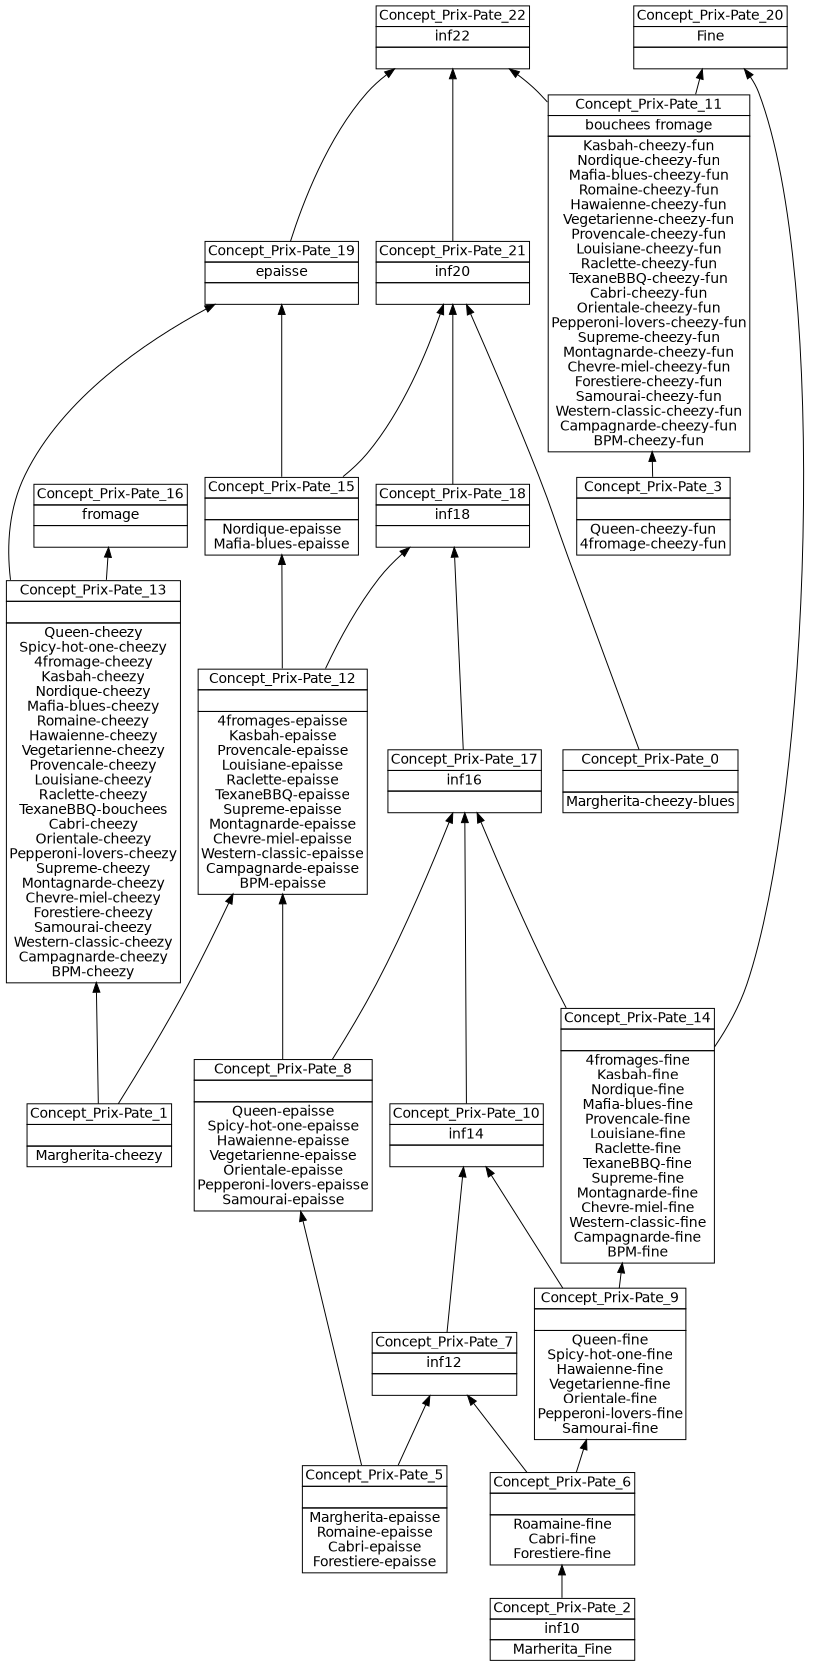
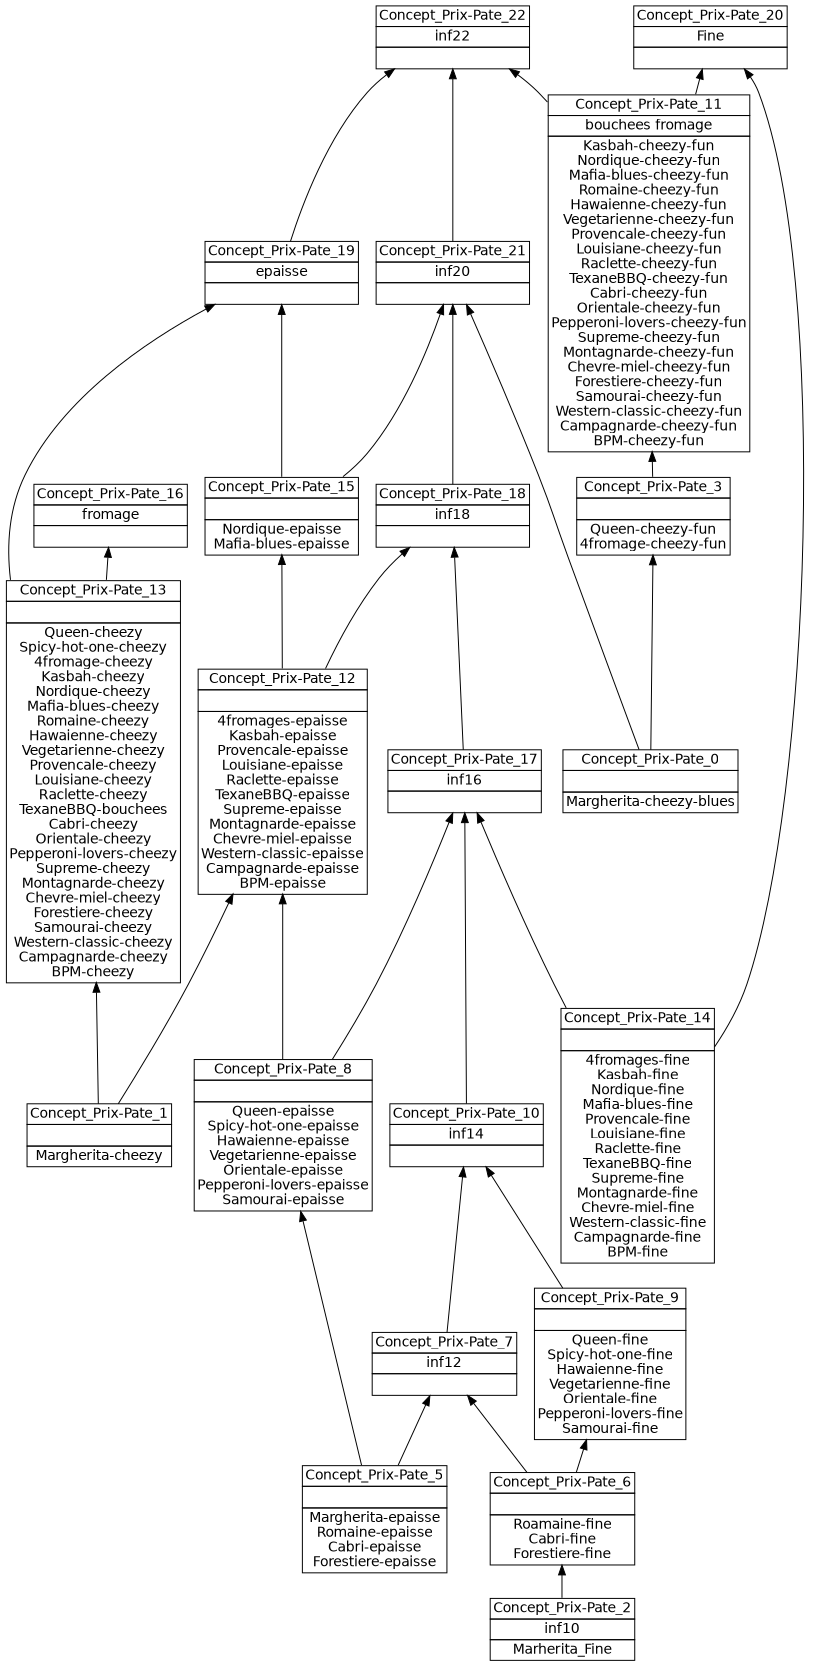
  digraph {
    nodesep=0.2
    rankdir=BT
    ranksep=0.3
    node [fontname="DejaVu Sans" margin="0.03,0.03" shape=none]
    edge [headport=p tailport=p]
    n1 [label=<<table border="0" cellborder="1" cellspacing="0" port="p"><tr><td>Concept_Prix-Pate_1</td></tr><tr><td><br/></td></tr><tr><td>Margherita-cheezy<br/></td></tr></table>>]
    n2 [label=<<table border="0" cellborder="1" cellspacing="0" port="p"><tr><td>Concept_Prix-Pate_12</td></tr><tr><td><br/></td></tr><tr><td>4fromages-epaisse<br/>Kasbah-epaisse<br/>Provencale-epaisse<br/>Louisiane-epaisse<br/>Raclette-epaisse<br/>TexaneBBQ-epaisse<br/>Supreme-epaisse<br/>Montagnarde-epaisse<br/>Chevre-miel-epaisse<br/>Western-classic-epaisse<br/>Campagnarde-epaisse<br/>BPM-epaisse<br/></td></tr></table>>]
    n3 [label=<<table border="0" cellborder="1" cellspacing="0" port="p"><tr><td>Concept_Prix-Pate_13</td></tr><tr><td><br/></td></tr><tr><td>Queen-cheezy<br/>Spicy-hot-one-cheezy<br/>4fromage-cheezy<br/>Kasbah-cheezy<br/>Nordique-cheezy<br/>Mafia-blues-cheezy<br/>Romaine-cheezy<br/>Hawaienne-cheezy<br/>Vegetarienne-cheezy<br/>Provencale-cheezy<br/>Louisiane-cheezy<br/>Raclette-cheezy<br/>TexaneBBQ-bouchees<br/>Cabri-cheezy<br/>Orientale-cheezy<br/>Pepperoni-lovers-cheezy<br/>Supreme-cheezy<br/>Montagnarde-cheezy<br/>Chevre-miel-cheezy<br/>Forestiere-cheezy<br/>Samourai-cheezy<br/>Western-classic-cheezy<br/>Campagnarde-cheezy<br/>BPM-cheezy<br/></td></tr></table>>]
    n4 [label=<<table border="0" cellborder="1" cellspacing="0" port="p"><tr><td>Concept_Prix-Pate_15</td></tr><tr><td><br/></td></tr><tr><td>Nordique-epaisse<br/>Mafia-blues-epaisse<br/></td></tr></table>>]
    n5 [label=<<table border="0" cellborder="1" cellspacing="0" port="p"><tr><td>Concept_Prix-Pate_18</td></tr><tr><td>inf18<br/></td></tr><tr><td><br/></td></tr></table>>]
    n6 [label=<<table border="0" cellborder="1" cellspacing="0" port="p"><tr><td>Concept_Prix-Pate_16</td></tr><tr><td>fromage<br/></td></tr><tr><td><br/></td></tr></table>>]
    n7 [label=<<table border="0" cellborder="1" cellspacing="0" port="p"><tr><td>Concept_Prix-Pate_19</td></tr><tr><td>epaisse<br/></td></tr><tr><td><br/></td></tr></table>>]
    n8 [label=<<table border="0" cellborder="1" cellspacing="0" port="p"><tr><td>Concept_Prix-Pate_0</td></tr><tr><td><br/></td></tr><tr><td>Margherita-cheezy-blues<br/></td></tr></table>>]
    n9 [label=<<table border="0" cellborder="1" cellspacing="0" port="p"><tr><td>Concept_Prix-Pate_3</td></tr><tr><td><br/></td></tr><tr><td>Queen-cheezy-fun<br/>4fromage-cheezy-fun<br/></td></tr></table>>]
    n10 [label=<<table border="0" cellborder="1" cellspacing="0" port="p"><tr><td>Concept_Prix-Pate_21</td></tr><tr><td>inf20<br/></td></tr><tr><td><br/></td></tr></table>>]
    n11 [label=<<table border="0" cellborder="1" cellspacing="0" port="p"><tr><td>Concept_Prix-Pate_11</td></tr><tr><td>bouchees fromage<br/></td></tr><tr><td>Kasbah-cheezy-fun<br/>Nordique-cheezy-fun<br/>Mafia-blues-cheezy-fun<br/>Romaine-cheezy-fun<br/>Hawaienne-cheezy-fun<br/>Vegetarienne-cheezy-fun<br/>Provencale-cheezy-fun<br/>Louisiane-cheezy-fun<br/>Raclette-cheezy-fun<br/>TexaneBBQ-cheezy-fun<br/>Cabri-cheezy-fun<br/>Orientale-cheezy-fun<br/>Pepperoni-lovers-cheezy-fun<br/>Supreme-cheezy-fun<br/>Montagnarde-cheezy-fun<br/>Chevre-miel-cheezy-fun<br/>Forestiere-cheezy-fun<br/>Samourai-cheezy-fun<br/>Western-classic-cheezy-fun<br/>Campagnarde-cheezy-fun<br/>BPM-cheezy-fun<br/></td></tr></table>>]
    n12 [label=<<table border="0" cellborder="1" cellspacing="0" port="p"><tr><td>Concept_Prix-Pate_22</td></tr><tr><td>inf22<br/></td></tr><tr><td><br/></td></tr></table>>]
    n13 [label=<<table border="0" cellborder="1" cellspacing="0" port="p"><tr><td>Concept_Prix-Pate_2</td></tr><tr><td>inf10<br/></td></tr><tr><td>Marherita_Fine<br/></td></tr></table>>]
    n14 [label=<<table border="0" cellborder="1" cellspacing="0" port="p"><tr><td>Concept_Prix-Pate_6</td></tr><tr><td><br/></td></tr><tr><td>Roamaine-fine<br/>Cabri-fine<br/>Forestiere-fine<br/></td></tr></table>>]
    n15 [label=<<table border="0" cellborder="1" cellspacing="0" port="p"><tr><td>Concept_Prix-Pate_7</td></tr><tr><td>inf12<br/></td></tr><tr><td><br/></td></tr></table>>]
    n16 [label=<<table border="0" cellborder="1" cellspacing="0" port="p"><tr><td>Concept_Prix-Pate_9</td></tr><tr><td><br/></td></tr><tr><td>Queen-fine<br/>Spicy-hot-one-fine<br/>Hawaienne-fine<br/>Vegetarienne-fine<br/>Orientale-fine<br/>Pepperoni-lovers-fine<br/>Samourai-fine<br/></td></tr></table>>]
    n17 [label=<<table border="0" cellborder="1" cellspacing="0" port="p"><tr><td>Concept_Prix-Pate_20</td></tr><tr><td>Fine<br/></td></tr><tr><td><br/></td></tr></table>>]
    n18 [label=<<table border="0" cellborder="1" cellspacing="0" port="p"><tr><td>Concept_Prix-Pate_5</td></tr><tr><td><br/></td></tr><tr><td>Margherita-epaisse<br/>Romaine-epaisse<br/>Cabri-epaisse<br/>Forestiere-epaisse<br/></td></tr></table>>]
    n19 [label=<<table border="0" cellborder="1" cellspacing="0" port="p"><tr><td>Concept_Prix-Pate_8</td></tr><tr><td><br/></td></tr><tr><td>Queen-epaisse<br/>Spicy-hot-one-epaisse<br/>Hawaienne-epaisse<br/>Vegetarienne-epaisse<br/>Orientale-epaisse<br/>Pepperoni-lovers-epaisse<br/>Samourai-epaisse<br/></td></tr></table>>]
    n20 [label=<<table border="0" cellborder="1" cellspacing="0" port="p"><tr><td>Concept_Prix-Pate_10</td></tr><tr><td>inf14<br/></td></tr><tr><td><br/></td></tr></table>>]
    n21 [label=<<table border="0" cellborder="1" cellspacing="0" port="p"><tr><td>Concept_Prix-Pate_17</td></tr><tr><td>inf16<br/></td></tr><tr><td><br/></td></tr></table>>]
    n22 [label=<<table border="0" cellborder="1" cellspacing="0" port="p"><tr><td>Concept_Prix-Pate_14</td></tr><tr><td><br/></td></tr><tr><td>4fromages-fine<br/>Kasbah-fine<br/>Nordique-fine<br/>Mafia-blues-fine<br/>Provencale-fine<br/>Louisiane-fine<br/>Raclette-fine<br/>TexaneBBQ-fine<br/>Supreme-fine<br/>Montagnarde-fine<br/>Chevre-miel-fine<br/>Western-classic-fine<br/>Campagnarde-fine<br/>BPM-fine<br/></td></tr></table>>]
    n1 -> n2
    n1 -> n3
    n2 -> n4
    n2 -> n5
    n3 -> n6
    n3 -> n7
    n4 -> n7
    n4 -> n10
    n5 -> n10
    n7 -> n12
+   n8 -> n9
    n8 -> n10
    n9 -> n11
    n10 -> n12
    n11 -> n12
    n11 -> n17
    n13 -> n14
    n14 -> n15
    n14 -> n16
    n15 -> n20
    n16 -> n20
-   n16 -> n22
    n18 -> n15
    n18 -> n19
    n19 -> n2
    n19 -> n21
    n20 -> n21
    n21 -> n5
    n22 -> n17
    n22 -> n21
  }
